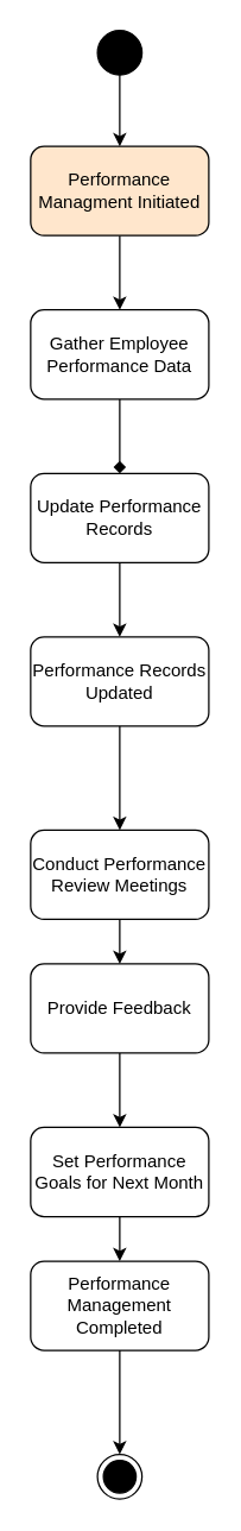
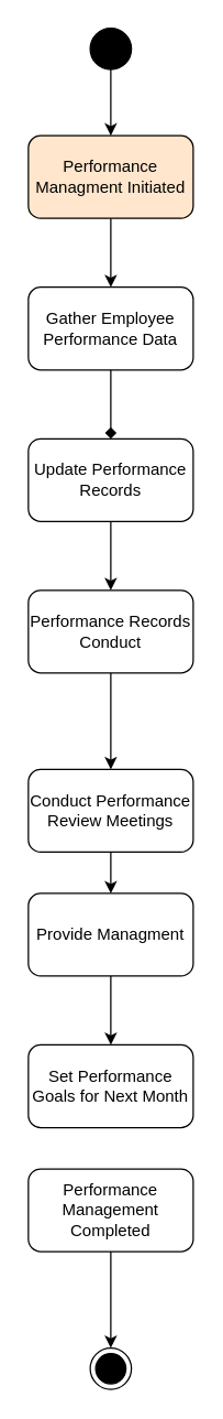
  <mxCell id="0" />
  <mxCell id="1" parent="0" />
  <mxCell id="2" style="edgeStyle=orthogonalEdgeStyle;rounded=0;orthogonalLoop=1;jettySize=auto;html=1;exitX=0.5;exitY=1;exitDx=0;exitDy=0;entryX=0.5;entryY=0;entryDx=0;entryDy=0;" edge="1" parent="1" source="3" target="5"><mxGeometry relative="1" as="geometry" /></mxCell>
  <mxCell id="3" value="" style="ellipse;fillColor=strokeColor;html=1;" vertex="1" parent="1"><mxGeometry x="65" y="20" width="30" height="30" as="geometry" /></mxCell>
  <mxCell id="4" style="edgeStyle=orthogonalEdgeStyle;rounded=0;orthogonalLoop=1;jettySize=auto;html=1;exitX=0.5;exitY=1;exitDx=0;exitDy=0;" edge="1" parent="1" source="5" target="7"><mxGeometry relative="1" as="geometry" /></mxCell>
  <mxCell id="5" value="Performance Managment Initiated" style="rounded=1;whiteSpace=wrap;html=1;fillColor=#ffe6cc;" vertex="1" parent="1"><mxGeometry x="20" y="98" width="120" height="60" as="geometry" /></mxCell>
  <mxCell id="6" value="" style="edgeStyle=orthogonalEdgeStyle;rounded=0;orthogonalLoop=1;jettySize=auto;html=1;endArrow=diamond;" edge="1" parent="1" source="7" target="9"><mxGeometry relative="1" as="geometry" /></mxCell>
  <mxCell id="7" value="Gather Employee Performance Data" style="rounded=1;whiteSpace=wrap;html=1;" vertex="1" parent="1"><mxGeometry x="20" y="208" width="120" height="60" as="geometry" /></mxCell>
  <mxCell id="8" value="" style="edgeStyle=orthogonalEdgeStyle;rounded=0;orthogonalLoop=1;jettySize=auto;html=1;" edge="1" parent="1" source="9" target="11"><mxGeometry relative="1" as="geometry" /></mxCell>
  <mxCell id="9" value="Update Performance Records" style="whiteSpace=wrap;html=1;rounded=1;" vertex="1" parent="1"><mxGeometry x="20" y="318" width="120" height="60" as="geometry" /></mxCell>
  <mxCell id="10" value="" style="edgeStyle=orthogonalEdgeStyle;rounded=0;orthogonalLoop=1;jettySize=auto;html=1;" edge="1" parent="1" source="11" target="13"><mxGeometry relative="1" as="geometry" /></mxCell>
- <mxCell id="11" value="Performance Records Updated" style="whiteSpace=wrap;html=1;rounded=1;" vertex="1" parent="1"><mxGeometry x="20" y="428" width="120" height="60" as="geometry" /></mxCell>
+ <mxCell id="11" value="Performance Records Conduct" style="whiteSpace=wrap;html=1;rounded=1;" vertex="1" parent="1"><mxGeometry x="20" y="428" width="120" height="60" as="geometry" /></mxCell>
  <mxCell id="12" value="" style="edgeStyle=orthogonalEdgeStyle;rounded=0;orthogonalLoop=1;jettySize=auto;html=1;" edge="1" parent="1" source="13" target="15"><mxGeometry relative="1" as="geometry" /></mxCell>
  <mxCell id="13" value="Conduct Performance Review Meetings" style="whiteSpace=wrap;html=1;rounded=1;" vertex="1" parent="1"><mxGeometry x="20" y="558" width="120" height="60" as="geometry" /></mxCell>
  <mxCell id="14" value="" style="edgeStyle=orthogonalEdgeStyle;rounded=0;orthogonalLoop=1;jettySize=auto;html=1;" edge="1" parent="1" source="15" target="17"><mxGeometry relative="1" as="geometry" /></mxCell>
- <mxCell id="15" value="Provide Feedback" style="whiteSpace=wrap;html=1;rounded=1;" vertex="1" parent="1"><mxGeometry x="20" y="648" width="120" height="60" as="geometry" /></mxCell>
- <mxCell id="16" value="" style="edgeStyle=orthogonalEdgeStyle;rounded=0;orthogonalLoop=1;jettySize=auto;html=1;" edge="1" parent="1" source="17" target="19"><mxGeometry relative="1" as="geometry" /></mxCell>
+ <mxCell id="15" value="Provide Managment" style="whiteSpace=wrap;html=1;rounded=1;" vertex="1" parent="1"><mxGeometry x="20" y="648" width="120" height="60" as="geometry" /></mxCell>
  <mxCell id="17" value="Set Performance Goals for Next Month" style="whiteSpace=wrap;html=1;rounded=1;" vertex="1" parent="1"><mxGeometry x="20" y="758" width="120" height="60" as="geometry" /></mxCell>
  <mxCell id="18" style="edgeStyle=orthogonalEdgeStyle;rounded=0;orthogonalLoop=1;jettySize=auto;html=1;exitX=0.5;exitY=1;exitDx=0;exitDy=0;entryX=0.5;entryY=0;entryDx=0;entryDy=0;" edge="1" parent="1" source="19" target="20"><mxGeometry relative="1" as="geometry" /></mxCell>
  <mxCell id="19" value="Performance Management Completed" style="whiteSpace=wrap;html=1;rounded=1;" vertex="1" parent="1"><mxGeometry x="20" y="848" width="120" height="60" as="geometry" /></mxCell>
  <mxCell id="20" value="" style="ellipse;html=1;shape=endState;fillColor=strokeColor;" vertex="1" parent="1"><mxGeometry x="65" y="978" width="30" height="30" as="geometry" /></mxCell>
